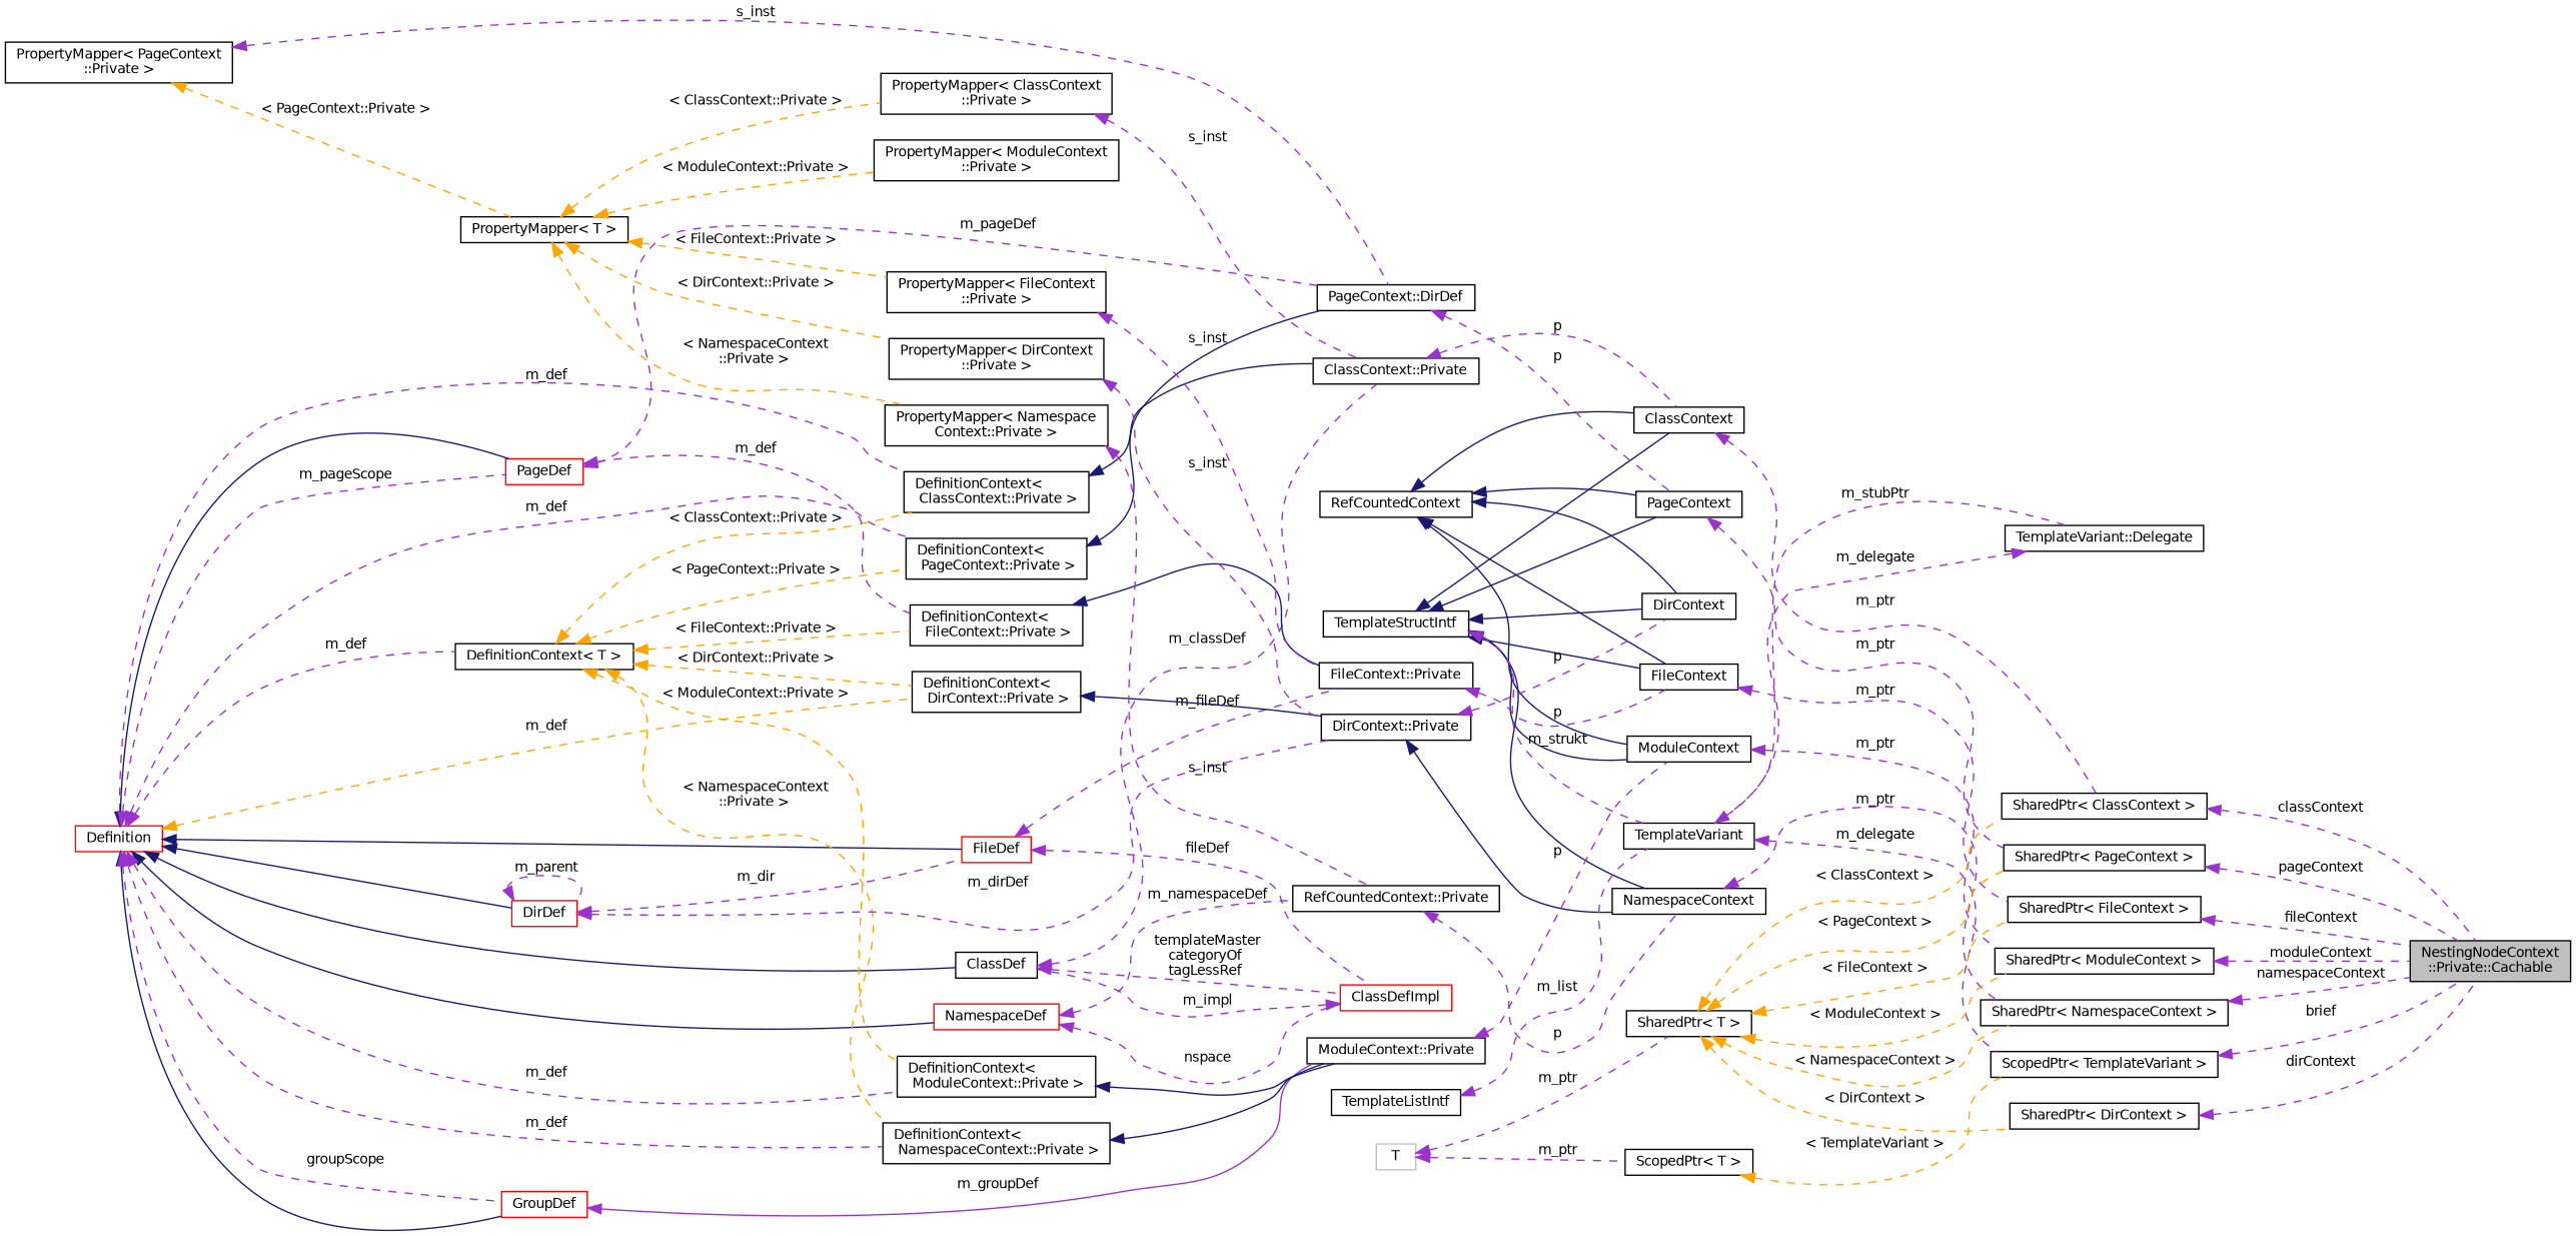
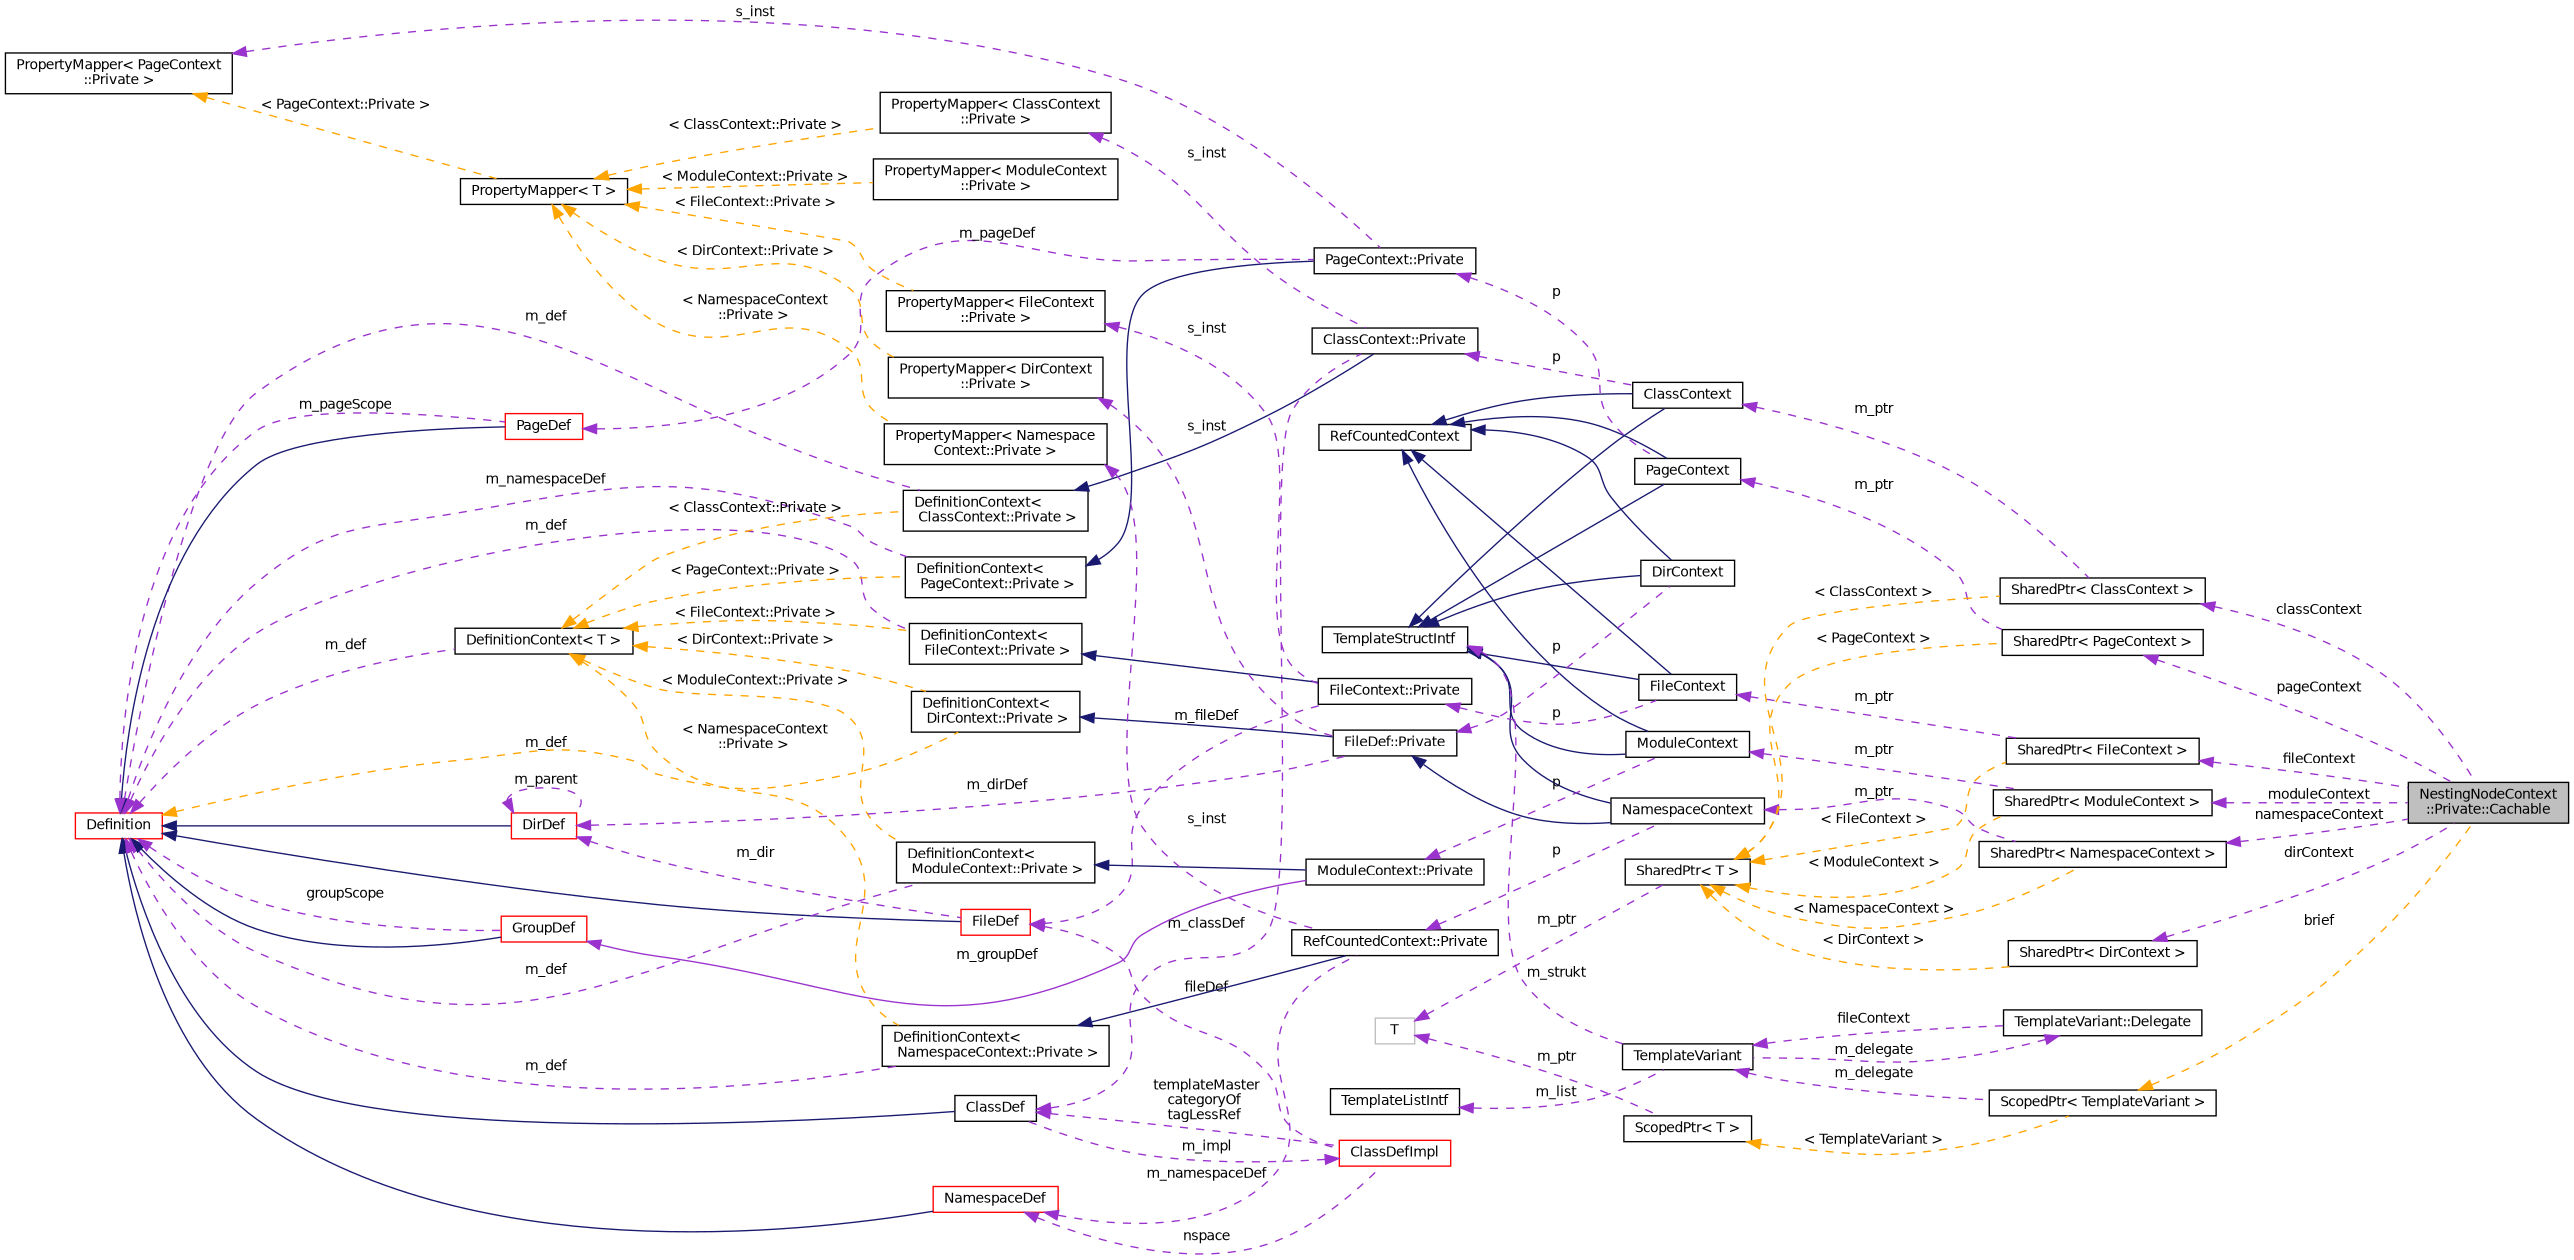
  digraph {
    rankdir=LR
    node [color=black fillcolor=white fontname=Helvetica fontsize=10 shape=record style=filled]
    edge [color=darkorchid3 dir=back fontname=Helvetica fontsize=10 labelfontname=Helvetica labelfontsize=10 style=dashed]
    n1 [fillcolor=grey75 fontcolor=black height=0.2 label="NestingNodeContext\l::Private::Cachable" width=0.4]
    n2 [height=0.2 label="SharedPtr\< ClassContext \>" width=0.4]
    n3 [height=0.2 label=ClassContext width=0.4]
    n4 [height=0.2 label=RefCountedContext width=0.4]
    n5 [height=0.2 label=FileContext width=0.4]
    n6 [height=0.2 label=PageContext width=0.4]
    n7 [height=0.2 label=ModuleContext width=0.4]
    n8 [height=0.2 label=DirContext width=0.4]
    n9 [height=0.2 label="SharedPtr\< FileContext \>" width=0.4]
    n10 [height=0.2 label="SharedPtr\< PageContext \>" width=0.4]
    n11 [height=0.2 label="SharedPtr\< ModuleContext \>" width=0.4]
    n12 [height=0.2 label=NamespaceContext width=0.4]
    n13 [height=0.2 label="SharedPtr\< NamespaceContext \>" width=0.4]
    n14 [height=0.2 label=TemplateStructIntf width=0.4]
    n15 [height=0.2 label=TemplateVariant width=0.4]
    n16 [height=0.2 label="ScopedPtr\< TemplateVariant \>" width=0.4]
    n17 [height=0.2 label="TemplateVariant::Delegate" width=0.4]
    n18 [height=0.2 label="ClassContext::Private" width=0.4]
    n19 [height=0.2 label="DefinitionContext\<\l ClassContext::Private \>" width=0.4]
    n20 [color=red height=0.2 label=Definition width=0.4]
    n21 [height=0.2 label="DefinitionContext\< T \>" width=0.4]
    n22 [height=0.2 label=ClassDef width=0.4]
    n23 [color=red height=0.2 label=NamespaceDef width=0.4]
    n24 [color=red height=0.2 label=FileDef width=0.4]
    n25 [color=red height=0.2 label=DirDef width=0.4]
    n26 [height=0.2 label="DefinitionContext\<\l FileContext::Private \>" width=0.4]
    n27 [height=0.2 label="DefinitionContext\<\l PageContext::Private \>" width=0.4]
    n28 [color=red height=0.2 label=PageDef width=0.4]
    n29 [height=0.2 label="DefinitionContext\<\l ModuleContext::Private \>" width=0.4]
    n30 [color=red height=0.2 label=GroupDef width=0.4]
    n31 [height=0.2 label="DefinitionContext\<\l DirContext::Private \>" width=0.4]
    n32 [height=0.2 label="DefinitionContext\<\l NamespaceContext::Private \>" width=0.4]
    n33 [color=red height=0.2 label=ClassDefImpl width=0.4]
    n34 [height=0.2 label="RefCountedContext::Private" width=0.4]
    n35 [height=0.2 label="FileContext::Private" width=0.4]
-   n36 [height=0.2 label="DirContext::Private" width=0.4]
-   n37 [height=0.2 label="PageContext::DirDef" width=0.4]
+   n36 [height=0.2 label="FileDef::Private" width=0.4]
+   n37 [height=0.2 label="PageContext::Private" width=0.4]
    n38 [height=0.2 label="ModuleContext::Private" width=0.4]
    n39 [height=0.2 label="PropertyMapper\< ClassContext\l::Private \>" width=0.4]
    n40 [height=0.2 label="PropertyMapper\< T \>" width=0.4]
    n41 [height=0.2 label="PropertyMapper\< FileContext\l::Private \>" width=0.4]
    n42 [height=0.2 label="PropertyMapper\< ModuleContext\l::Private \>" width=0.4]
    n43 [height=0.2 label="PropertyMapper\< DirContext\l::Private \>" width=0.4]
    n44 [height=0.2 label="PropertyMapper\< Namespace\lContext::Private \>" width=0.4]
    n45 [height=0.2 label="PropertyMapper\< PageContext\l::Private \>" width=0.4]
    n46 [height=0.2 label="SharedPtr\< T \>" width=0.4]
    n47 [height=0.2 label="SharedPtr\< DirContext \>" width=0.4]
    n48 [color=grey75 height=0.2 label=T width=0.4]
    n49 [height=0.2 label="ScopedPtr\< T \>" width=0.4]
    n50 [height=0.2 label=TemplateListIntf width=0.4]
    n2 -> n1 [label=" classContext"]
    n3 -> n2 [label=" m_ptr"]
    n4 -> n3 [color=midnightblue style=solid]
    n4 -> n5 [color=midnightblue style=solid]
    n4 -> n6 [color=midnightblue style=solid]
    n4 -> n7 [color=midnightblue style=solid]
    n4 -> n8 [color=midnightblue style=solid]
    n5 -> n9 [label=" m_ptr"]
    n6 -> n10 [label=" m_ptr"]
    n7 -> n11 [label=" m_ptr"]
    n9 -> n1 [label=" fileContext"]
    n10 -> n1 [label=" pageContext"]
    n11 -> n1 [label=" moduleContext"]
    n12 -> n13 [label=" m_ptr"]
    n13 -> n1 [label=" namespaceContext"]
    n14 -> n3 [color=midnightblue style=solid]
    n14 -> n5 [color=midnightblue style=solid]
    n14 -> n6 [color=midnightblue style=solid]
    n14 -> n7 [color=midnightblue style=solid]
    n14 -> n8 [color=midnightblue style=solid]
    n14 -> n12 [color=midnightblue style=solid]
    n14 -> n15 [label=" m_strukt"]
    n15 -> n16 [label=" m_delegate"]
-   n15 -> n17 [label=" m_stubPtr"]
-   n16 -> n1 [label=" brief"]
+   n15 -> n17 [label=" fileContext"]
+   n16 -> n1 [color=orange label=" brief"]
    n17 -> n15 [label=" m_delegate"]
    n18 -> n3 [label=" p"]
    n19 -> n18 [color=midnightblue style=solid]
    n20 -> n19 [label=" m_def"]
    n20 -> n21 [label=" m_def"]
    n20 -> n22 [color=midnightblue style=solid]
    n20 -> n23 [color=midnightblue style=solid]
    n20 -> n24 [color=midnightblue style=solid]
    n20 -> n25 [color=midnightblue style=solid]
-   n28 -> n26 [label=" m_def"]
-   n20 -> n27 [label=" m_def"]
+   n20 -> n26 [label=" m_def"]
+   n20 -> n27 [label=" m_namespaceDef"]
    n20 -> n28 [color=midnightblue style=solid]
    n20 -> n28 [label=" m_pageScope"]
    n20 -> n29 [label=" m_def"]
    n20 -> n30 [color=midnightblue style=solid]
    n20 -> n30 [label=" groupScope"]
    n20 -> n31 [color=orange label=" m_def"]
    n20 -> n32 [label=" m_def"]
    n21 -> n19 [color=orange label=" \< ClassContext::Private \>"]
    n21 -> n26 [color=orange label=" \< FileContext::Private \>"]
    n21 -> n27 [color=orange label=" \< PageContext::Private \>"]
    n21 -> n29 [color=orange label=" \< ModuleContext::Private \>"]
    n21 -> n31 [color=orange label=" \< DirContext::Private \>"]
    n21 -> n32 [color=orange label=" \< NamespaceContext\l::Private \>"]
    n22 -> n18 [label=" m_classDef"]
    n22 -> n33 [label=" templateMaster\ncategoryOf\ntagLessRef"]
    n23 -> n33 [label=" nspace"]
    n23 -> n34 [label=" m_namespaceDef"]
    n24 -> n33 [label=" fileDef"]
    n24 -> n35 [label=" m_fileDef"]
    n25 -> n24 [label=" m_dir"]
    n25 -> n25 [label=" m_parent"]
    n25 -> n36 [label=" m_dirDef"]
    n26 -> n35 [color=midnightblue style=solid]
    n27 -> n37 [color=midnightblue style=solid]
    n28 -> n37 [label=" m_pageDef"]
    n29 -> n38 [color=midnightblue style=solid]
    n30 -> n38 [label=" m_groupDef" style=solid]
    n31 -> n36 [color=midnightblue style=solid]
-   n32 -> n38 [color=midnightblue style=solid]
+   n32 -> n34 [color=midnightblue style=solid]
    n33 -> n22 [label=" m_impl"]
    n34 -> n12 [label=" p"]
    n35 -> n5 [label=" p"]
    n36 -> n8 [label=" p"]
    n36 -> n12 [color=midnightblue style=solid]
    n37 -> n6 [label=" p"]
    n38 -> n7 [label=" p"]
    n39 -> n18 [label=" s_inst"]
    n40 -> n39 [color=orange label=" \< ClassContext::Private \>"]
    n40 -> n41 [color=orange label=" \< FileContext::Private \>"]
    n40 -> n42 [color=orange label=" \< ModuleContext::Private \>"]
    n40 -> n43 [color=orange label=" \< DirContext::Private \>"]
    n40 -> n44 [color=orange label=" \< NamespaceContext\l::Private \>"]
    n41 -> n35 [label=" s_inst"]
    n43 -> n36 [label=" s_inst"]
    n44 -> n34 [label=" s_inst"]
    n45 -> n37 [label=" s_inst"]
    n45 -> n40 [color=orange label=" \< PageContext::Private \>"]
    n46 -> n2 [color=orange label=" \< ClassContext \>"]
    n46 -> n9 [color=orange label=" \< FileContext \>"]
    n46 -> n10 [color=orange label=" \< PageContext \>"]
    n46 -> n11 [color=orange label=" \< ModuleContext \>"]
    n46 -> n13 [color=orange label=" \< NamespaceContext \>"]
    n46 -> n47 [color=orange label=" \< DirContext \>"]
    n47 -> n1 [label=" dirContext"]
    n48 -> n46 [label=" m_ptr"]
    n48 -> n49 [label=" m_ptr"]
    n49 -> n16 [color=orange label=" \< TemplateVariant \>"]
    n50 -> n15 [label=" m_list"]
  }
